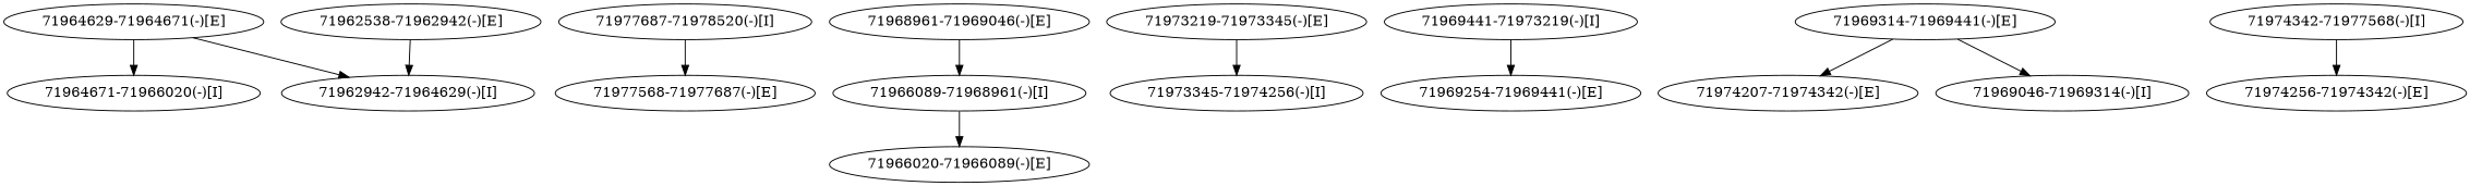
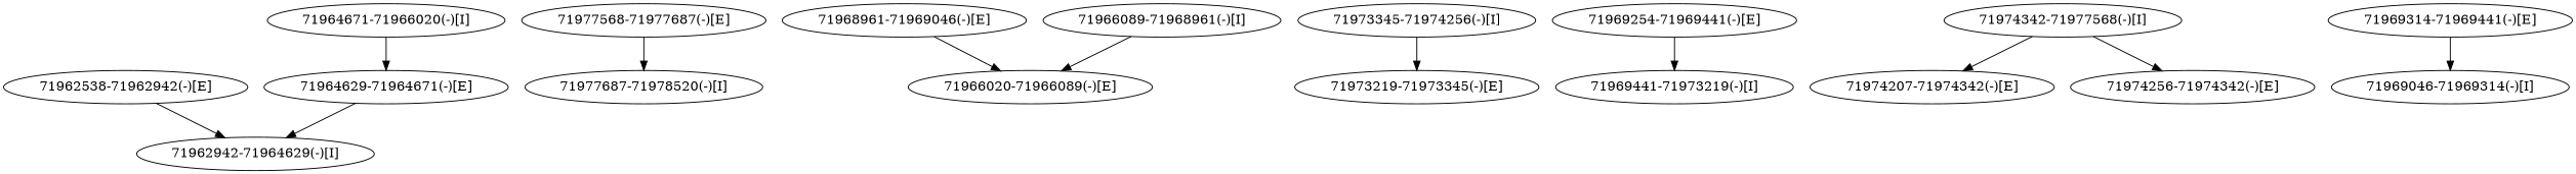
  strict digraph {
    node [ids="LNCAP_SHEZH2.71183.1,VCAP_SHSCRAMBLE.692157.1"]
    "71964629-71964671(-)[E]" [ids="LNCAP_SHEZH2.71183.1.2,VCAP_SHSCRAMBLE.692157.1.2"]
    "71964671-71966020(-)[I]"
    "71962942-71964629(-)[I]"
    "71962538-71962942(-)[E]" [ids="LNCAP_SHEZH2.71183.1.1,VCAP_SHSCRAMBLE.692157.1.1"]
    "71977687-71978520(-)[I]" [ids="LNCAP_SHEZH2.71187.1,LNCAP_SHSCRAMBLE.649883.1,VCAP_SHEZH2.666025.1,VCAP_SHSCRAMBLE.692163.1"]
    "71977568-71977687(-)[E]" [ids="LNCAP_SHEZH2.71187.1.2,LNCAP_SHSCRAMBLE.649883.1.2,VCAP_SHEZH2.666025.1.1,VCAP_SHSCRAMBLE.692163.1.1"]
    "71968961-71969046(-)[E]" [ids="LNCAP_SHEZH2.71183.1.4,VCAP_SHSCRAMBLE.692157.1.4"]
    "71966089-71968961(-)[I]"
    "71973219-71973345(-)[E]" [ids="LNCAP_SHEZH2.71183.1.6,LNCAP_SHSCRAMBLE.649879.1.2,VCAP_SHEZH2.666029.1.2,VCAP_SHSCRAMBLE.692157.1.6"]
    "71969441-71973219(-)[I]" [ids="LNCAP_SHEZH2.71183.1,LNCAP_SHSCRAMBLE.649879.1,VCAP_SHEZH2.666029.1,VCAP_SHSCRAMBLE.692157.1"]
    "71969254-71969441(-)[E]" [ids="LNCAP_SHSCRAMBLE.649879.1.1"]
    "71966020-71966089(-)[E]" [ids="LNCAP_SHEZH2.71183.1.3,VCAP_SHSCRAMBLE.692157.1.3"]
    "71974207-71974342(-)[E]" [ids="LNCAP_SHEZH2.71187.1.1,LNCAP_SHSCRAMBLE.649883.1.1"]
    "71974342-71977568(-)[I]" [ids="LNCAP_SHEZH2.71187.1,LNCAP_SHSCRAMBLE.649883.1"]
    "71974256-71974342(-)[E]" [ids="VCAP_SHEZH2.666029.1.3,VCAP_SHSCRAMBLE.692157.1.7"]
    "71973345-71974256(-)[I]" [ids="VCAP_SHEZH2.666029.1,VCAP_SHSCRAMBLE.692157.1"]
    "71969314-71969441(-)[E]" [ids="LNCAP_SHEZH2.71183.1.5,VCAP_SHEZH2.666029.1.1,VCAP_SHSCRAMBLE.692157.1.5"]
    "71969046-71969314(-)[I]"
    "71964629-71964671(-)[E]" -> "71962942-71964629(-)[I]"
-   "71964629-71964671(-)[E]" -> "71964671-71966020(-)[I]"
+   "71964671-71966020(-)[I]" -> "71964629-71964671(-)[E]"
    "71962538-71962942(-)[E]" -> "71962942-71964629(-)[I]"
-   "71977687-71978520(-)[I]" -> "71977568-71977687(-)[E]"
-   "71968961-71969046(-)[E]" -> "71966089-71968961(-)[I]"
+   "71977568-71977687(-)[E]" -> "71977687-71978520(-)[I]"
+   "71968961-71969046(-)[E]" -> "71966020-71966089(-)[E]"
    "71966089-71968961(-)[I]" -> "71966020-71966089(-)[E]"
-   "71969441-71973219(-)[I]" -> "71969254-71969441(-)[E]"
-   "71969314-71969441(-)[E]" -> "71974207-71974342(-)[E]"
+   "71969254-71969441(-)[E]" -> "71969441-71973219(-)[I]"
+   "71974342-71977568(-)[I]" -> "71974207-71974342(-)[E]"
    "71974342-71977568(-)[I]" -> "71974256-71974342(-)[E]"
-   "71973219-71973345(-)[E]" -> "71973345-71974256(-)[I]"
+   "71973345-71974256(-)[I]" -> "71973219-71973345(-)[E]"
    "71969314-71969441(-)[E]" -> "71969046-71969314(-)[I]"
  }
